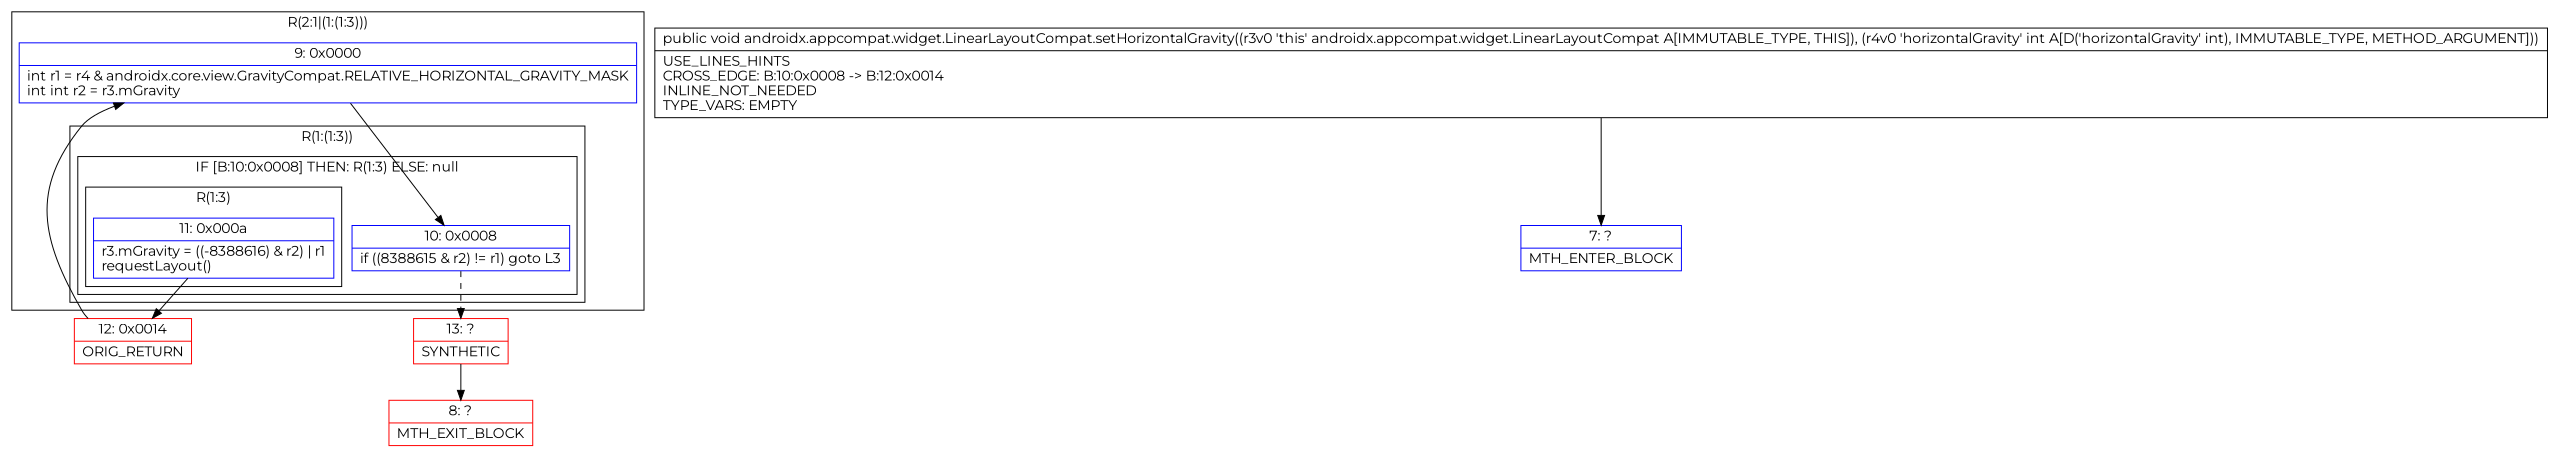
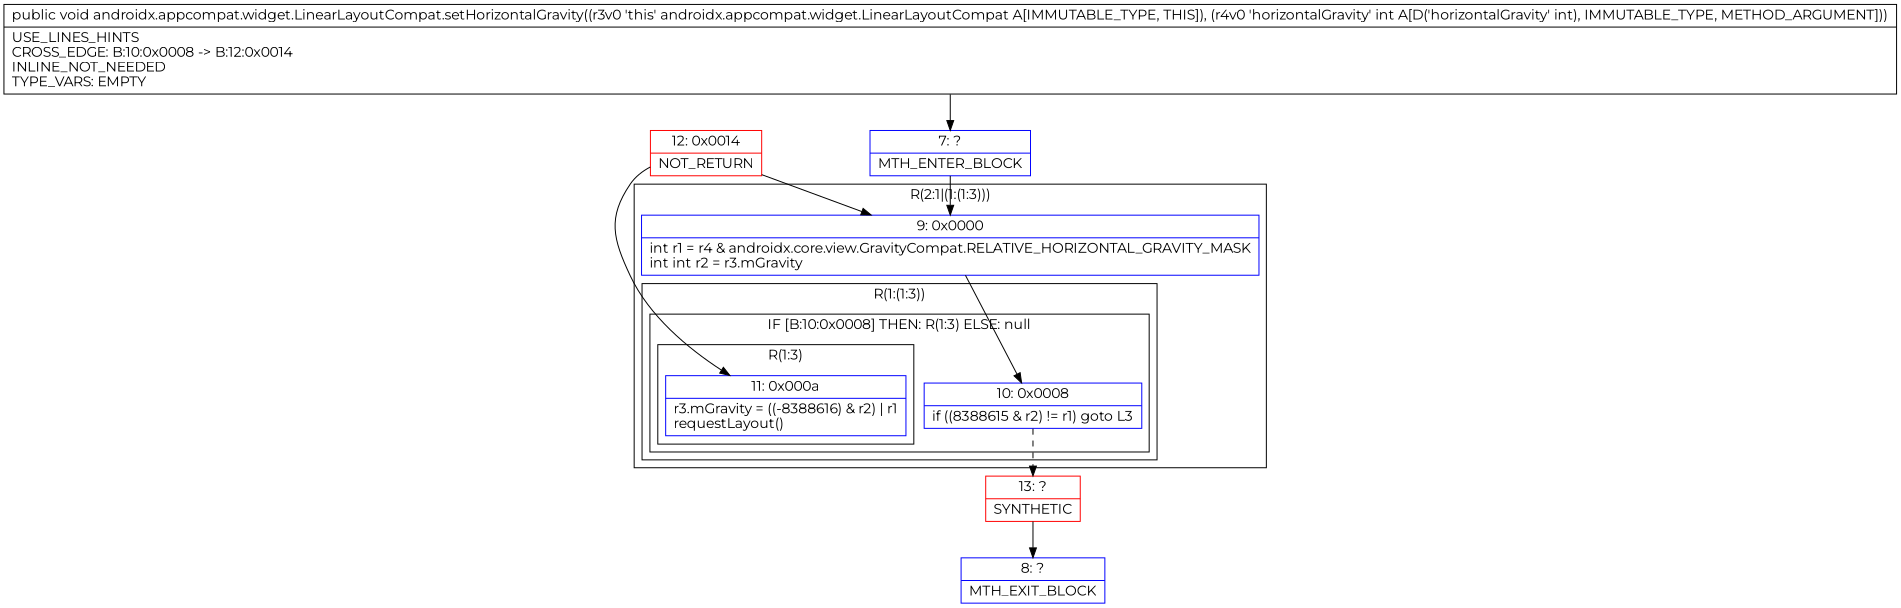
  digraph {
    fontname=Montserrat
    node [color=blue fontname=Montserrat shape=record]
    edge [fontname=Montserrat]
    n1 [label="{11\:\ 0x000a|r3.mGravity = ((\-8388616) & r2) \| r1\lrequestLayout()\l}"]
    n2 [label="{10\:\ 0x0008|if ((8388615 & r2) != r1) goto L3\l}"]
    n3 [label="{9\:\ 0x0000|int r1 = r4 & androidx.core.view.GravityCompat.RELATIVE_HORIZONTAL_GRAVITY_MASK\lint int r2 = r3.mGravity\l}"]
-   n4 [color=red label="{12\:\ 0x0014|ORIG_RETURN\l}"]
+   n4 [color=red label="{12\:\ 0x0014|NOT_RETURN\l}"]
    n5 [color=red label="{13\:\ ?|SYNTHETIC\l}"]
-   n6 [color=red label="{8\:\ ?|MTH_EXIT_BLOCK\l}"]
+   n6 [label="{8\:\ ?|MTH_EXIT_BLOCK\l}"]
    n7 [label="{7\:\ ?|MTH_ENTER_BLOCK\l}"]
    n8 [label="{public void androidx.appcompat.widget.LinearLayoutCompat.setHorizontalGravity((r3v0 'this' androidx.appcompat.widget.LinearLayoutCompat A[IMMUTABLE_TYPE, THIS]), (r4v0 'horizontalGravity' int A[D('horizontalGravity' int), IMMUTABLE_TYPE, METHOD_ARGUMENT]))  | USE_LINES_HINTS\lCROSS_EDGE: B:10:0x0008 \-\> B:12:0x0014\lINLINE_NOT_NEEDED\lTYPE_VARS: EMPTY\l}" color=""]
    subgraph cluster_1 {
      label="R(2:1|(1:(1:3)))"
      n3
      subgraph cluster_2 {
        label="R(1:(1:3))"
        subgraph cluster_3 {
          label="IF [B:10:0x0008] THEN: R(1:3) ELSE: null"
          n2
          subgraph cluster_4 {
            label="R(1:3)"
            n1
          }
        }
      }
    }
-   n1 -> n4
+   n4 -> n1
    n2 -> n5 [style=dashed]
    n3 -> n2
    n4 -> n3
    n5 -> n6
+   n7 -> n3
    n8 -> n7
  }
